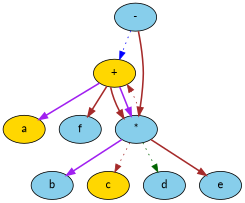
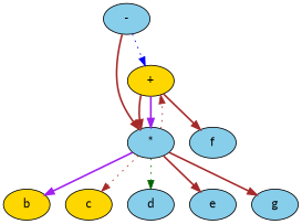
  digraph {
    fontname=Lato
    node [fillcolor=skyblue fontname=Lato style=filled]
    edge [color=brown fontname=Lato style=bold]
-   n1 [fillcolor=gold label=a]
    n2 [fillcolor=gold label="+"]
    n3 [label="*"]
    n4 [label=f]
-   n5 [label=b]
+   n5 [fillcolor=gold label=b]
    n6 [fillcolor=gold label=c]
    n7 [label=d]
    n8 [label=e]
+   n9 [label=g]
    n10 [label="-"]
-   n2 -> n1 [color=purple]
    n2 -> n3
    n2 -> n3 [color=purple]
    n2 -> n4
    n3 -> n2 [style=dotted]
    n3 -> n5 [color=purple]
    n3 -> n6 [style=dotted]
    n3 -> n7 [color=darkgreen style=dotted]
    n3 -> n8
+   n3 -> n9
    n10 -> n2 [color=blue style=dotted]
    n10 -> n3
  }
